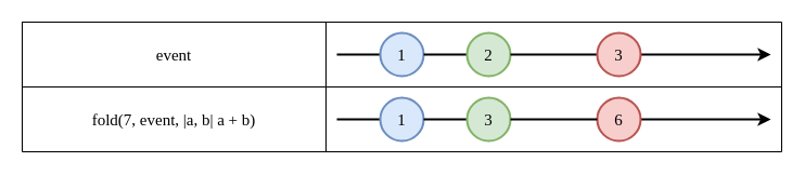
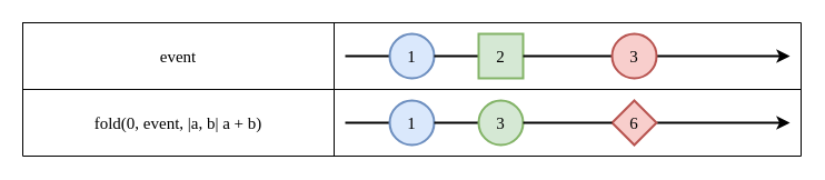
  <mxCell id="0" />
  <mxCell id="1" parent="0" />
  <mxCell id="2" value="" style="group" vertex="1" connectable="0" parent="1"><mxGeometry x="20" y="20" width="680" height="120" as="geometry" /></mxCell>
  <mxCell id="3" value="" style="shape=table;startSize=0;container=1;collapsible=0;childLayout=tableLayout;fontSize=15;align=center;fontFamily=Lucida Console;strokeWidth=1;fillColor=none;" vertex="1" parent="2"><mxGeometry width="700" height="120" as="geometry" /></mxCell>
  <mxCell id="4" value="" style="shape=tableRow;horizontal=0;startSize=0;swimlaneHead=0;swimlaneBody=0;strokeColor=inherit;top=0;left=0;bottom=0;right=0;collapsible=0;dropTarget=0;fillColor=none;points=[[0,0.5],[1,0.5]];portConstraint=eastwest;fontSize=15;fontFamily=Lucida Console;strokeWidth=2;" vertex="1" parent="3"><mxGeometry width="700" height="60" as="geometry" /></mxCell>
  <mxCell id="5" value="event" style="shape=partialRectangle;html=1;whiteSpace=wrap;connectable=0;strokeColor=inherit;overflow=hidden;fillColor=none;top=0;left=0;bottom=0;right=0;pointerEvents=1;fontSize=15;fontFamily=Lucida Console;align=center;strokeWidth=2;" vertex="1" parent="4"><mxGeometry width="280" height="60" as="geometry"><mxRectangle width="280" height="60" as="alternateBounds" /></mxGeometry></mxCell>
  <mxCell id="6" value="" style="shape=partialRectangle;html=1;whiteSpace=wrap;connectable=0;strokeColor=inherit;overflow=hidden;fillColor=none;top=0;left=0;bottom=0;right=0;pointerEvents=1;fontSize=15;fontFamily=Lucida Console;align=center;strokeWidth=2;" vertex="1" parent="4"><mxGeometry x="280" width="420" height="60" as="geometry"><mxRectangle width="420" height="60" as="alternateBounds" /></mxGeometry></mxCell>
  <mxCell id="7" value="" style="shape=tableRow;horizontal=0;startSize=0;swimlaneHead=0;swimlaneBody=0;strokeColor=inherit;top=0;left=0;bottom=0;right=0;collapsible=0;dropTarget=0;fillColor=none;points=[[0,0.5],[1,0.5]];portConstraint=eastwest;fontSize=15;fontFamily=Lucida Console;strokeWidth=2;" vertex="1" parent="3"><mxGeometry y="60" width="700" height="60" as="geometry" /></mxCell>
- <mxCell id="8" value="fold(7, event, |a, b| a + b)" style="shape=partialRectangle;html=1;whiteSpace=wrap;connectable=0;strokeColor=inherit;overflow=hidden;fillColor=none;top=0;left=0;bottom=0;right=0;pointerEvents=1;fontSize=15;fontFamily=Lucida Console;align=center;strokeWidth=2;" vertex="1" parent="7"><mxGeometry width="280" height="60" as="geometry"><mxRectangle width="280" height="60" as="alternateBounds" /></mxGeometry></mxCell>
+ <mxCell id="8" value="fold(0, event, |a, b| a + b)" style="shape=partialRectangle;html=1;whiteSpace=wrap;connectable=0;strokeColor=inherit;overflow=hidden;fillColor=none;top=0;left=0;bottom=0;right=0;pointerEvents=1;fontSize=15;fontFamily=Lucida Console;align=center;strokeWidth=2;" vertex="1" parent="7"><mxGeometry width="280" height="60" as="geometry"><mxRectangle width="280" height="60" as="alternateBounds" /></mxGeometry></mxCell>
  <mxCell id="9" value="" style="shape=partialRectangle;html=1;whiteSpace=wrap;connectable=0;strokeColor=inherit;overflow=hidden;fillColor=none;top=0;left=0;bottom=0;right=0;pointerEvents=1;fontSize=15;fontFamily=Lucida Console;align=center;strokeWidth=2;" vertex="1" parent="7"><mxGeometry x="280" width="420" height="60" as="geometry"><mxRectangle width="420" height="60" as="alternateBounds" /></mxGeometry></mxCell>
  <mxCell id="10" value="" style="group;fontFamily=Lucida Console;fontSize=15;strokeWidth=2;" vertex="1" connectable="0" parent="2"><mxGeometry x="290" y="70" width="400" height="40" as="geometry" /></mxCell>
  <mxCell id="11" value="" style="endArrow=classic;html=1;rounded=0;endFill=1;fontFamily=Lucida Console;fontSize=15;strokeWidth=2;" edge="1" parent="10" source="14"><mxGeometry width="50" height="50" relative="1" as="geometry"><mxPoint y="20" as="sourcePoint" /><mxPoint x="400" y="20" as="targetPoint" /></mxGeometry></mxCell>
  <mxCell id="12" value="" style="endArrow=none;html=1;rounded=0;endFill=0;fontFamily=Lucida Console;fontSize=15;strokeWidth=2;" edge="1" parent="10" target="13"><mxGeometry width="50" height="50" relative="1" as="geometry"><mxPoint y="20" as="sourcePoint" /><mxPoint x="400" y="20" as="targetPoint" /></mxGeometry></mxCell>
  <mxCell id="13" value="1" style="ellipse;whiteSpace=wrap;html=1;aspect=fixed;fillColor=#dae8fc;strokeColor=#6c8ebf;fontSize=15;fontFamily=Lucida Console;strokeWidth=2;" vertex="1" parent="10"><mxGeometry x="40" width="40" height="40" as="geometry" /></mxCell>
- <mxCell id="14" value="6" style="ellipse;whiteSpace=wrap;html=1;aspect=fixed;fillColor=#f8cecc;strokeColor=#b85450;fontSize=15;fontFamily=Lucida Console;strokeWidth=2;" vertex="1" parent="10"><mxGeometry x="240" width="40" height="40" as="geometry" /></mxCell>
+ <mxCell id="14" value="6" style="rhombus;whiteSpace=wrap;html=1;aspect=fixed;fillColor=#f8cecc;strokeColor=#b85450;fontSize=15;fontFamily=Lucida Console;strokeWidth=2;" vertex="1" parent="10"><mxGeometry x="240" width="40" height="40" as="geometry" /></mxCell>
  <mxCell id="15" value="" style="endArrow=none;html=1;rounded=0;endFill=0;fontFamily=Lucida Console;fontSize=15;strokeWidth=2;" edge="1" parent="10" source="13" target="16"><mxGeometry width="50" height="50" relative="1" as="geometry"><mxPoint x="80" y="20" as="sourcePoint" /><mxPoint x="240" y="20" as="targetPoint" /></mxGeometry></mxCell>
  <mxCell id="16" value="3" style="ellipse;whiteSpace=wrap;html=1;aspect=fixed;fillColor=#d5e8d4;strokeColor=#82b366;fontSize=15;fontFamily=Lucida Console;strokeWidth=2;" vertex="1" parent="10"><mxGeometry x="120" width="40" height="40" as="geometry" /></mxCell>
  <mxCell id="17" value="" style="endArrow=none;html=1;rounded=0;endFill=0;fontFamily=Lucida Console;fontSize=15;strokeWidth=2;" edge="1" parent="10" source="16" target="14"><mxGeometry width="50" height="50" relative="1" as="geometry"><mxPoint x="80" y="20" as="sourcePoint" /><mxPoint x="400" y="20" as="targetPoint" /></mxGeometry></mxCell>
  <mxCell id="18" value="" style="group;fontFamily=Lucida Console;fontSize=15;strokeWidth=2;" vertex="1" connectable="0" parent="2"><mxGeometry x="290" y="10" width="400" height="40" as="geometry" /></mxCell>
  <mxCell id="19" value="" style="endArrow=classic;html=1;rounded=0;fontFamily=Lucida Console;fontSize=15;strokeWidth=2;" edge="1" parent="18" source="25"><mxGeometry width="50" height="50" relative="1" as="geometry"><mxPoint y="20" as="sourcePoint" /><mxPoint x="400" y="20" as="targetPoint" /></mxGeometry></mxCell>
  <mxCell id="20" value="" style="endArrow=none;html=1;rounded=0;endFill=0;fontFamily=Lucida Console;fontSize=15;strokeWidth=2;" edge="1" parent="18" target="21"><mxGeometry width="50" height="50" relative="1" as="geometry"><mxPoint y="20" as="sourcePoint" /><mxPoint x="400" y="20" as="targetPoint" /></mxGeometry></mxCell>
  <mxCell id="21" value="1" style="ellipse;whiteSpace=wrap;html=1;aspect=fixed;fillColor=#dae8fc;strokeColor=#6c8ebf;fontSize=15;align=center;fontFamily=Lucida Console;strokeWidth=2;" vertex="1" parent="18"><mxGeometry x="40" width="40" height="40" as="geometry" /></mxCell>
  <mxCell id="22" value="" style="endArrow=none;html=1;rounded=0;endFill=0;fontFamily=Lucida Console;fontSize=15;strokeWidth=2;" edge="1" parent="18" source="21" target="23"><mxGeometry width="50" height="50" relative="1" as="geometry"><mxPoint x="80" y="20" as="sourcePoint" /><mxPoint x="400" y="20" as="targetPoint" /></mxGeometry></mxCell>
- <mxCell id="23" value="2" style="ellipse;whiteSpace=wrap;html=1;aspect=fixed;fillColor=#d5e8d4;strokeColor=#82b366;fontSize=15;fontFamily=Lucida Console;strokeWidth=2;" vertex="1" parent="18"><mxGeometry x="120" width="40" height="40" as="geometry" /></mxCell>
+ <mxCell id="23" value="2" style="whiteSpace=wrap;html=1;aspect=fixed;fillColor=#d5e8d4;strokeColor=#82b366;fontSize=15;fontFamily=Lucida Console;strokeWidth=2;rounded=0;" vertex="1" parent="18"><mxGeometry x="120" width="40" height="40" as="geometry" /></mxCell>
  <mxCell id="24" value="" style="endArrow=none;html=1;rounded=0;endFill=0;fontFamily=Lucida Console;fontSize=15;strokeWidth=2;" edge="1" parent="18" source="23" target="25"><mxGeometry width="50" height="50" relative="1" as="geometry"><mxPoint x="160" y="20" as="sourcePoint" /><mxPoint x="400" y="20" as="targetPoint" /></mxGeometry></mxCell>
  <mxCell id="25" value="3" style="ellipse;whiteSpace=wrap;html=1;aspect=fixed;fillColor=#f8cecc;strokeColor=#b85450;fontSize=15;fontFamily=Lucida Console;strokeWidth=2;" vertex="1" parent="18"><mxGeometry x="240" width="40" height="40" as="geometry" /></mxCell>
